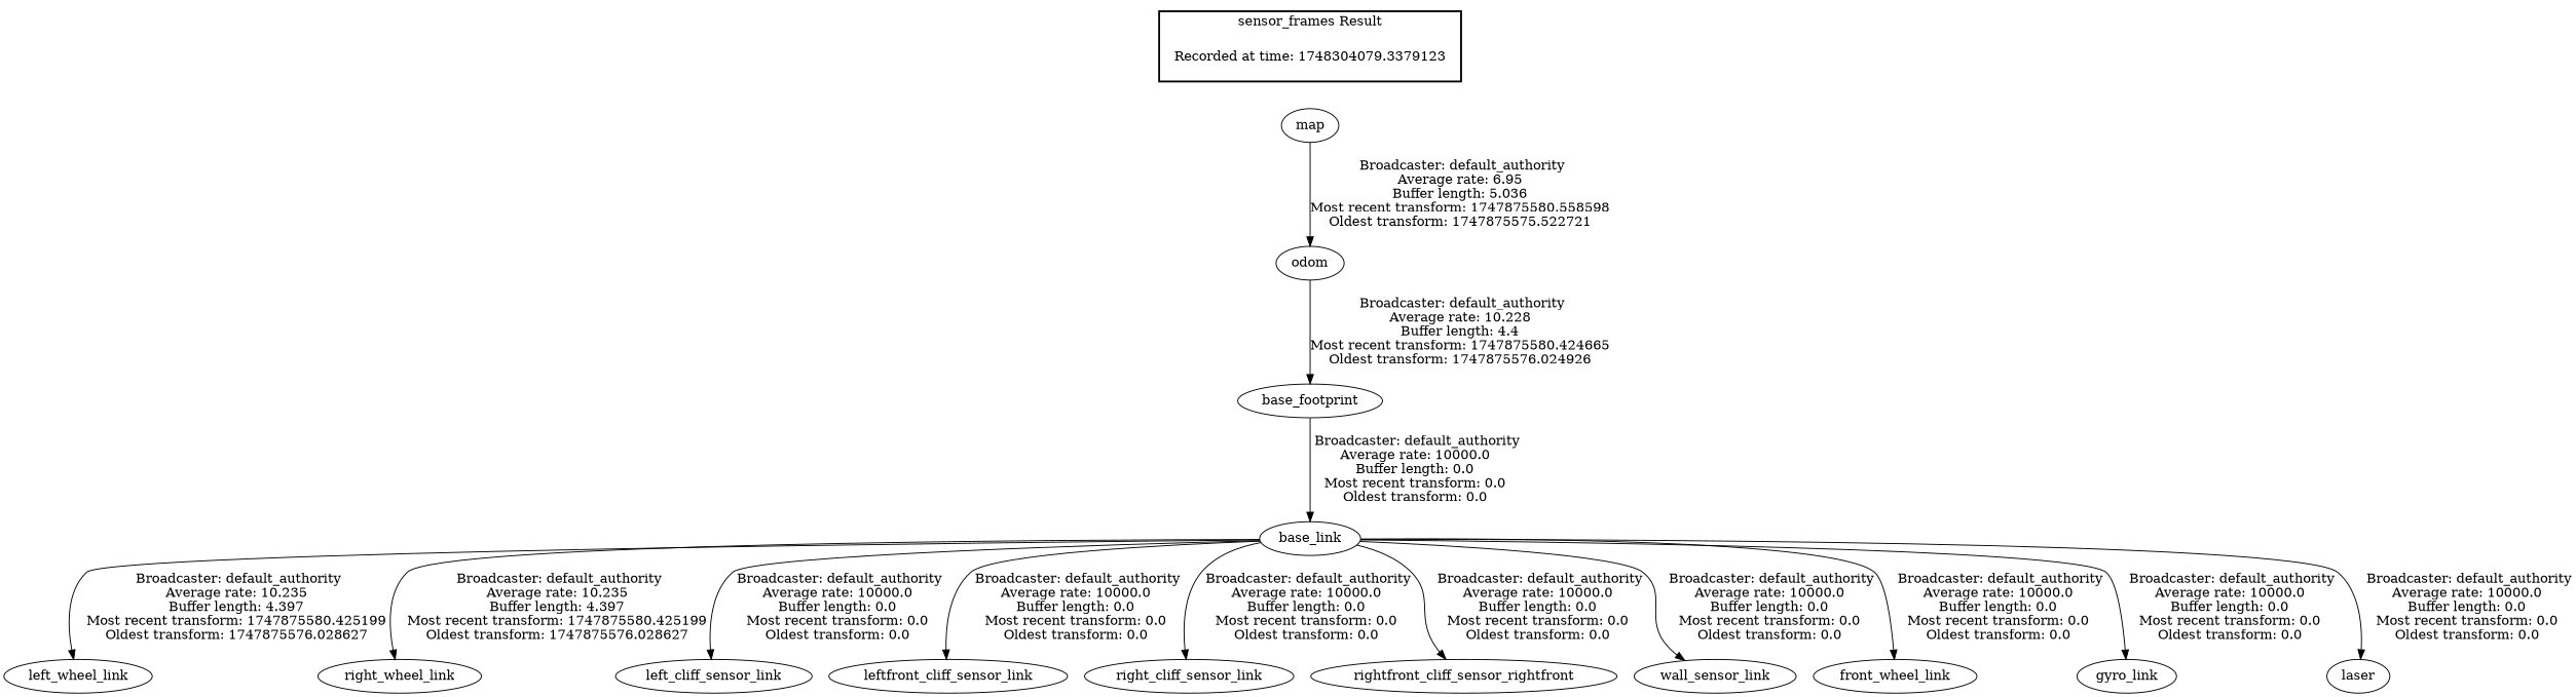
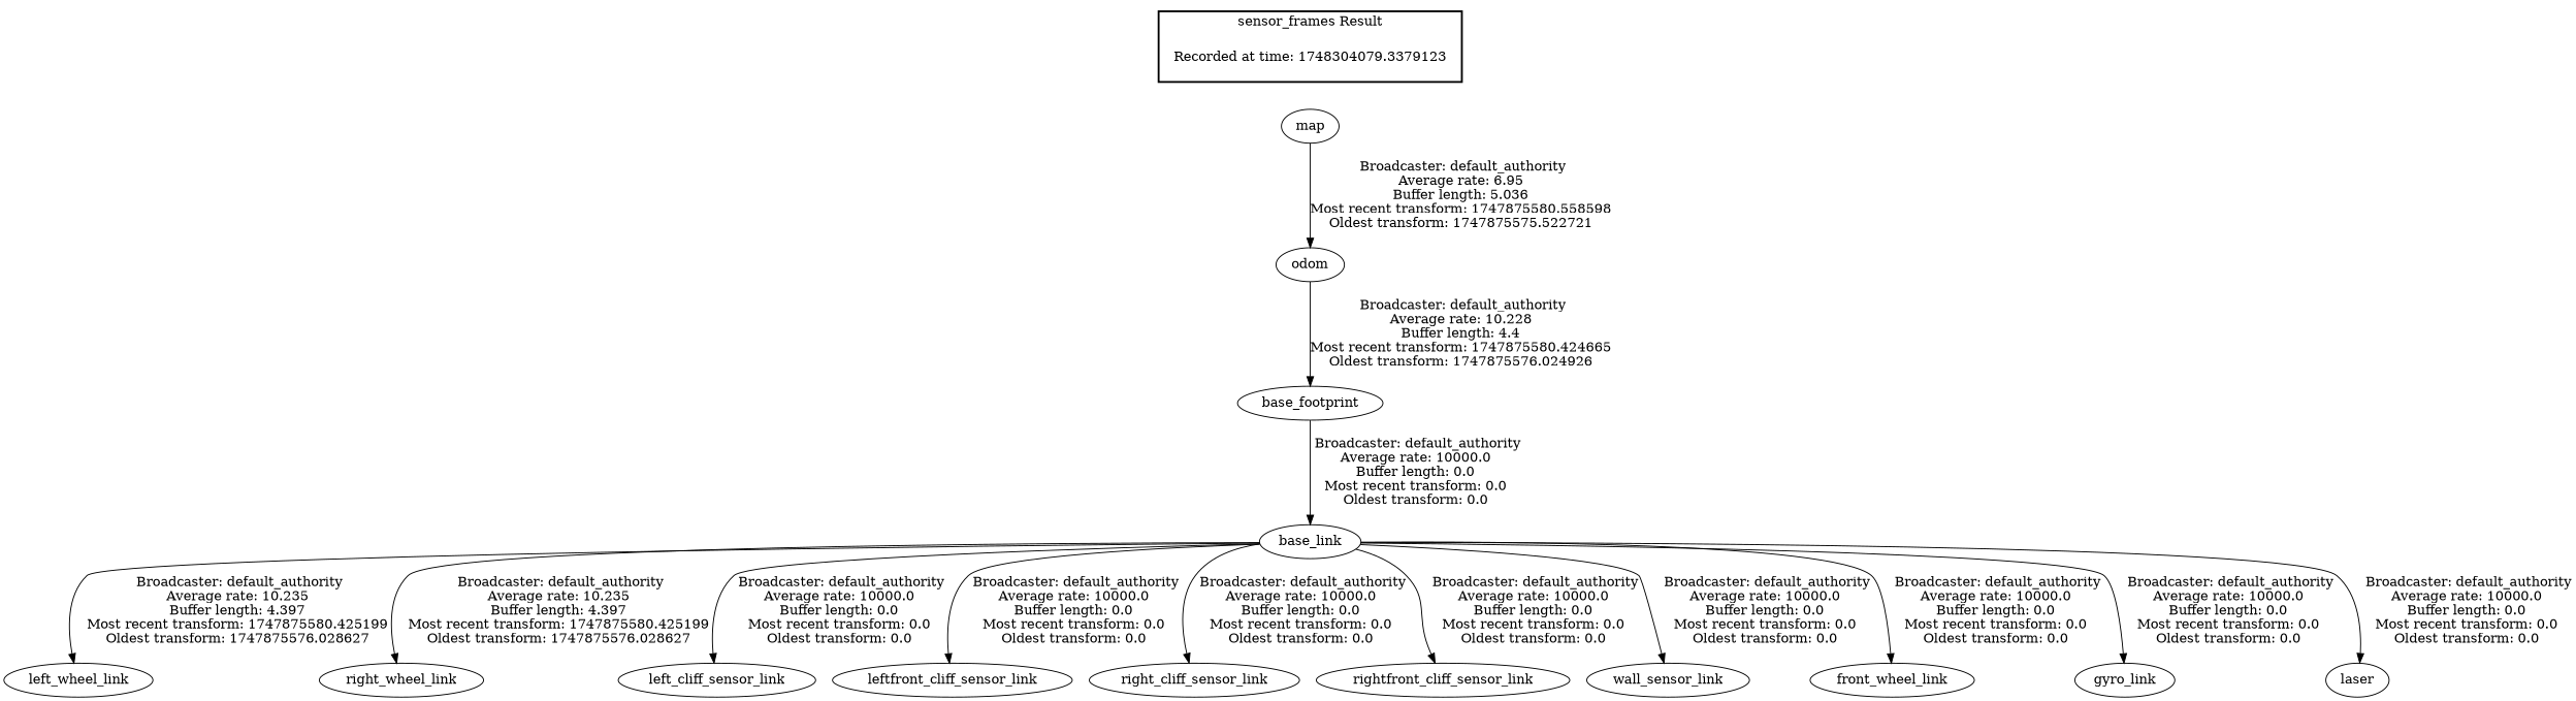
  digraph {
    "Recorded at time: 1748304079.3379123" [shape=plaintext]
    map
    odom
    base_footprint
    base_link
    left_wheel_link
    right_wheel_link
    left_cliff_sensor_link
    leftfront_cliff_sensor_link
    right_cliff_sensor_link
-   rightfront_cliff_sensor_link [label=rightfront_cliff_sensor_rightfront]
+   rightfront_cliff_sensor_link
    wall_sensor_link
    front_wheel_link
    gyro_link
    laser
    subgraph cluster_1 {
      color=black
      label="sensor_frames Result"
      style=bold
      "Recorded at time: 1748304079.3379123"
    }
    "Recorded at time: 1748304079.3379123" -> map [style=invis]
    map -> odom [label=" Broadcaster: default_authority\nAverage rate: 6.95\nBuffer length: 5.036\nMost recent transform: 1747875580.558598\nOldest transform: 1747875575.522721\n"]
    odom -> base_footprint [label=" Broadcaster: default_authority\nAverage rate: 10.228\nBuffer length: 4.4\nMost recent transform: 1747875580.424665\nOldest transform: 1747875576.024926\n"]
    base_footprint -> base_link [label=" Broadcaster: default_authority\nAverage rate: 10000.0\nBuffer length: 0.0\nMost recent transform: 0.0\nOldest transform: 0.0\n"]
    base_link -> left_wheel_link [label=" Broadcaster: default_authority\nAverage rate: 10.235\nBuffer length: 4.397\nMost recent transform: 1747875580.425199\nOldest transform: 1747875576.028627\n"]
    base_link -> right_wheel_link [label=" Broadcaster: default_authority\nAverage rate: 10.235\nBuffer length: 4.397\nMost recent transform: 1747875580.425199\nOldest transform: 1747875576.028627\n"]
    base_link -> left_cliff_sensor_link [label=" Broadcaster: default_authority\nAverage rate: 10000.0\nBuffer length: 0.0\nMost recent transform: 0.0\nOldest transform: 0.0\n"]
    base_link -> leftfront_cliff_sensor_link [label=" Broadcaster: default_authority\nAverage rate: 10000.0\nBuffer length: 0.0\nMost recent transform: 0.0\nOldest transform: 0.0\n"]
    base_link -> right_cliff_sensor_link [label=" Broadcaster: default_authority\nAverage rate: 10000.0\nBuffer length: 0.0\nMost recent transform: 0.0\nOldest transform: 0.0\n"]
    base_link -> rightfront_cliff_sensor_link [label=" Broadcaster: default_authority\nAverage rate: 10000.0\nBuffer length: 0.0\nMost recent transform: 0.0\nOldest transform: 0.0\n"]
    base_link -> wall_sensor_link [label=" Broadcaster: default_authority\nAverage rate: 10000.0\nBuffer length: 0.0\nMost recent transform: 0.0\nOldest transform: 0.0\n"]
    base_link -> front_wheel_link [label=" Broadcaster: default_authority\nAverage rate: 10000.0\nBuffer length: 0.0\nMost recent transform: 0.0\nOldest transform: 0.0\n"]
    base_link -> gyro_link [label=" Broadcaster: default_authority\nAverage rate: 10000.0\nBuffer length: 0.0\nMost recent transform: 0.0\nOldest transform: 0.0\n"]
    base_link -> laser [label=" Broadcaster: default_authority\nAverage rate: 10000.0\nBuffer length: 0.0\nMost recent transform: 0.0\nOldest transform: 0.0\n"]
  }
